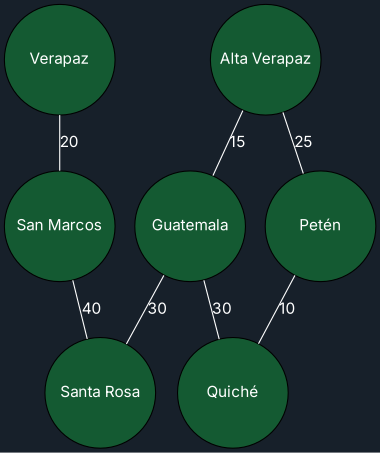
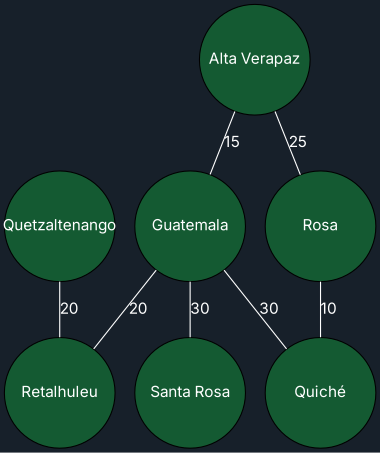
  graph {
    bgcolor="#17202a"
    fontname=Inter
    node [fillcolor="#145a32" fixedsize=true fontcolor=white fontname=Inter shape=circle style=filled]
    edge [color=white fontcolor=white fontname=Inter]
-   Quetzaltenango [width=1.4 label=Verapaz]
-   "San Marcos" [width=1.4]
+   Quetzaltenango [width=1.4]
+   Retalhuleu [width=1.4]
    "Santa Rosa" [width=1.4]
    "Alta Verapaz" [width=1.4]
-   "Petén" [width=1.4]
+   "Petén" [width=1.4 label=Rosa]
    Guatemala [width=1.4]
    "Quiché" [width=1.4]
-   Quetzaltenango -- "San Marcos" [label=20]
-   "San Marcos" -- "Santa Rosa" [label=40]
+   Quetzaltenango -- Retalhuleu [label=20]
    "Alta Verapaz" -- "Petén" [label=25]
    "Alta Verapaz" -- Guatemala [label=15]
    "Petén" -- "Quiché" [label=10]
+   Guatemala -- Retalhuleu [label=20]
    Guatemala -- "Santa Rosa" [label=30]
    Guatemala -- "Quiché" [label=30]
  }
